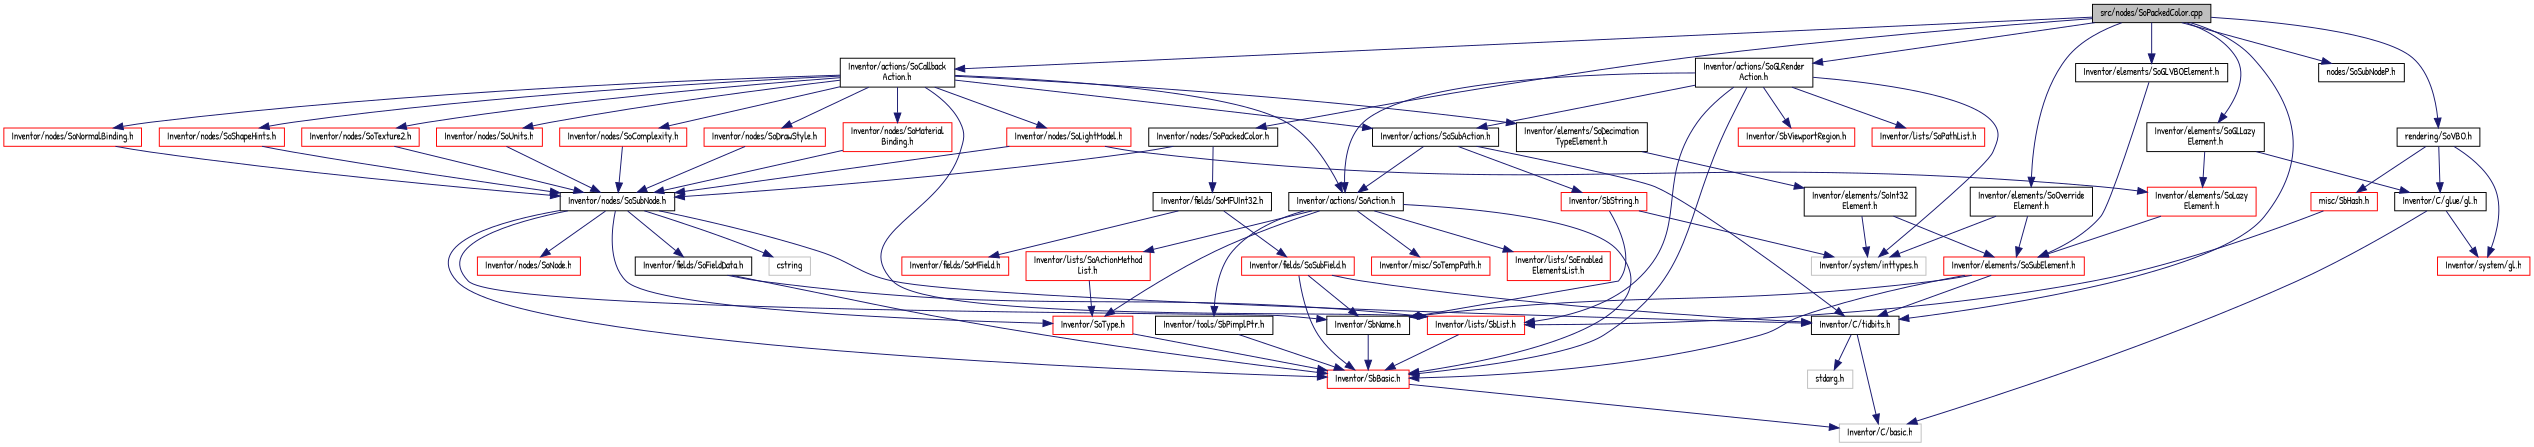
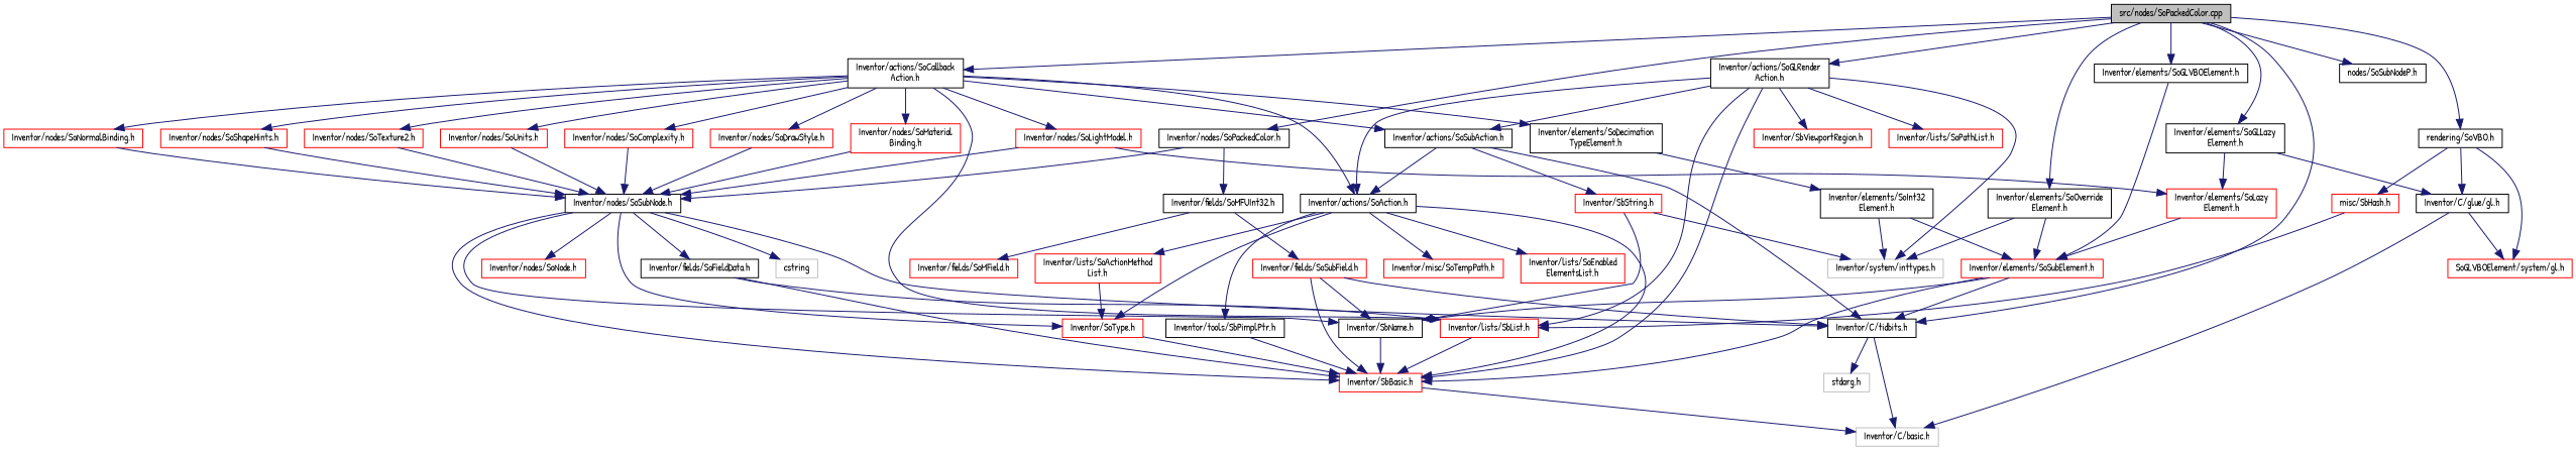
  digraph {
    fontname="Patrick Hand"
    node [color=red fillcolor=white fontname="Patrick Hand" fontsize=10 shape=record style=filled]
    edge [color=midnightblue fontname="Patrick Hand" fontsize=10 labelfontname=Helvetica labelfontsize=10 style=solid]
    n1 [color=black fillcolor=grey75 fontcolor=black height=0.2 label="src/nodes/SoPackedColor.cpp" width=0.4]
    n2 [color=black height=0.2 label="Inventor/nodes/SoPackedColor.h" width=0.4]
    n3 [color=black height=0.2 label="Inventor/C/tidbits.h" width=0.4]
    n4 [color=black height=0.2 label="Inventor/actions/SoCallback\lAction.h" width=0.4]
    n5 [color=black height=0.2 label="Inventor/actions/SoGLRender\lAction.h" width=0.4]
    n6 [color=black height=0.2 label="Inventor/elements/SoOverride\lElement.h" width=0.4]
    n7 [color=black height=0.2 label="Inventor/elements/SoGLLazy\lElement.h" width=0.4]
    n8 [color=black height=0.2 label="Inventor/elements/SoGLVBOElement.h" width=0.4]
    n9 [color=black height=0.2 label="nodes/SoSubNodeP.h" width=0.4]
    n10 [color=black height=0.2 label="rendering/SoVBO.h" width=0.4]
    n11 [color=black height=0.2 label="Inventor/fields/SoMFUInt32.h" width=0.4]
    n12 [color=black height=0.2 label="Inventor/nodes/SoSubNode.h" width=0.4]
    n13 [color=grey75 height=0.2 label="Inventor/C/basic.h" width=0.4]
    n14 [color=grey75 height=0.2 label="stdarg.h" width=0.4]
    n15 [height=0.2 label="Inventor/lists/SbList.h" width=0.4]
    n16 [color=black height=0.2 label="Inventor/actions/SoAction.h" width=0.4]
    n17 [color=black height=0.2 label="Inventor/actions/SoSubAction.h" width=0.4]
    n18 [color=black height=0.2 label="Inventor/elements/SoDecimation\lTypeElement.h" width=0.4]
    n19 [height=0.2 label="Inventor/nodes/SoComplexity.h" width=0.4]
    n20 [height=0.2 label="Inventor/nodes/SoDrawStyle.h" width=0.4]
    n21 [height=0.2 label="Inventor/nodes/SoLightModel.h" width=0.4]
    n22 [height=0.2 label="Inventor/nodes/SoMaterial\lBinding.h" width=0.4]
    n23 [height=0.2 label="Inventor/nodes/SoNormalBinding.h" width=0.4]
    n24 [height=0.2 label="Inventor/nodes/SoShapeHints.h" width=0.4]
    n25 [height=0.2 label="Inventor/nodes/SoTexture2.h" width=0.4]
    n26 [height=0.2 label="Inventor/nodes/SoUnits.h" width=0.4]
    n27 [height=0.2 label="Inventor/SbBasic.h" width=0.4]
    n28 [color=grey75 height=0.2 label="Inventor/system/inttypes.h" width=0.4]
    n29 [height=0.2 label="Inventor/SbViewportRegion.h" width=0.4]
    n30 [height=0.2 label="Inventor/lists/SoPathList.h" width=0.4]
    n31 [height=0.2 label="Inventor/elements/SoSubElement.h" width=0.4]
    n32 [height=0.2 label="Inventor/elements/SoLazy\lElement.h" width=0.4]
    n33 [color=black height=0.2 label="Inventor/C/glue/gl.h" width=0.4]
-   n34 [height=0.2 label="Inventor/system/gl.h" width=0.4]
+   n34 [height=0.2 label="SoGLVBOElement/system/gl.h" width=0.4]
    n35 [height=0.2 label="misc/SbHash.h" width=0.4]
    n36 [height=0.2 label="Inventor/fields/SoMField.h" width=0.4]
    n37 [height=0.2 label="Inventor/fields/SoSubField.h" width=0.4]
    n38 [color=black height=0.2 label="Inventor/SbName.h" width=0.4]
    n39 [color=grey75 height=0.2 label=cstring width=0.4]
    n40 [height=0.2 label="Inventor/SoType.h" width=0.4]
    n41 [color=black height=0.2 label="Inventor/fields/SoFieldData.h" width=0.4]
    n42 [height=0.2 label="Inventor/nodes/SoNode.h" width=0.4]
    n43 [height=0.2 label="Inventor/misc/SoTempPath.h" width=0.4]
    n44 [color=black height=0.2 label="Inventor/tools/SbPimplPtr.h" width=0.4]
    n45 [height=0.2 label="Inventor/lists/SoActionMethod\lList.h" width=0.4]
    n46 [height=0.2 label="Inventor/lists/SoEnabled\lElementsList.h" width=0.4]
    n47 [height=0.2 label="Inventor/SbString.h" width=0.4]
    n48 [color=black height=0.2 label="Inventor/elements/SoInt32\lElement.h" width=0.4]
    n1 -> n2
    n1 -> n3
    n1 -> n4
    n1 -> n5
    n1 -> n6
    n1 -> n7
    n1 -> n8
    n1 -> n9
    n1 -> n10
    n2 -> n11
    n2 -> n12
    n3 -> n13
    n3 -> n14
    n4 -> n15
    n4 -> n16
    n4 -> n17
    n4 -> n18
    n4 -> n19
    n4 -> n20
    n4 -> n21
    n4 -> n22
    n4 -> n23
    n4 -> n24
    n4 -> n25
    n4 -> n26
    n5 -> n15
    n5 -> n16
    n5 -> n17
    n5 -> n27
    n5 -> n28
    n5 -> n29
    n5 -> n30
    n6 -> n28
    n6 -> n31
    n7 -> n32
    n7 -> n33
    n8 -> n31
    n10 -> n33
    n10 -> n34
    n10 -> n35
    n11 -> n36
    n11 -> n37
    n12 -> n3
    n12 -> n27
    n12 -> n38
    n12 -> n39
    n12 -> n40
    n12 -> n41
    n12 -> n42
    n15 -> n27
    n16 -> n27
    n16 -> n40
    n16 -> n43
    n16 -> n44
    n16 -> n45
    n16 -> n46
    n17 -> n3
    n17 -> n16
    n17 -> n47
    n18 -> n48
    n19 -> n12
    n20 -> n12
    n21 -> n12
    n21 -> n32
    n22 -> n12
    n23 -> n12
    n24 -> n12
    n25 -> n12
    n26 -> n12
    n27 -> n13
    n31 -> n3
    n31 -> n27
    n31 -> n38
    n32 -> n31
    n33 -> n13
    n33 -> n34
    n35 -> n15
    n37 -> n3
    n37 -> n27
    n37 -> n38
    n38 -> n27
    n40 -> n27
    n41 -> n15
    n41 -> n27
    n44 -> n27
    n45 -> n40
    n47 -> n28
    n47 -> n38
    n48 -> n28
    n48 -> n31
  }
